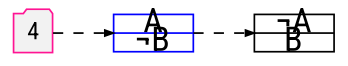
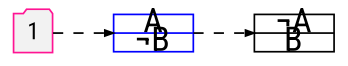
  digraph {
    fontname="Roboto Condensed"
    rankdir=LR
    node [fillcolor=white fontname="Roboto Condensed" shape=record style=filled fixedsize=true fontsize=20]
    edge [arrowsize=.50 fontname="Roboto Condensed" style=dashed]
-   n1 [color=deeppink fillcolor=gray95 height=.25 label=4 shape=folder width=.25 fixedsize="" fontsize=""]
+   n1 [color=deeppink fillcolor=gray95 height=.25 label=1 shape=folder width=.25 fixedsize="" fontsize=""]
    n2 [color=blue height=.30 label="<L>A|<R>&not;B" width=.65]
    n3 [color=black height=.30 label="<L>&not;A|<R>B" width=.65]
    subgraph sub_1 {
      rank=same
      n1
    }
    n1 -> n2
    n2 -> n3
  }
